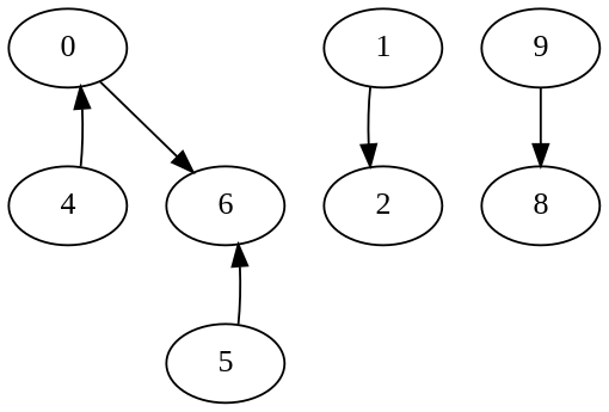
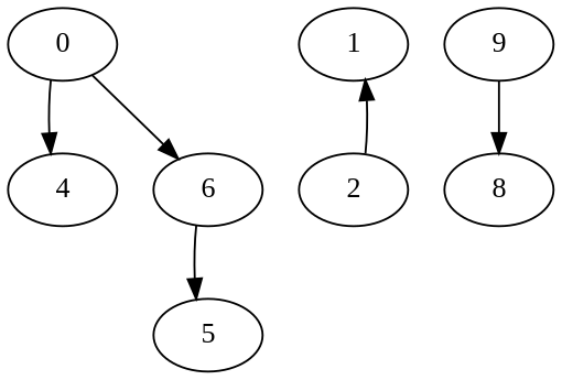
  digraph {
    fontname="Liberation Serif"
    node [fontname="Liberation Serif"]
    edge [fontname="Liberation Serif"]
    0
    4
    6
    1
    2
    5
    9
    8
-   4 -> 0
+   0 -> 4
    0 -> 6
-   1 -> 2
-   5 -> 6
+   2 -> 1
+   6 -> 5
    9 -> 8
  }
